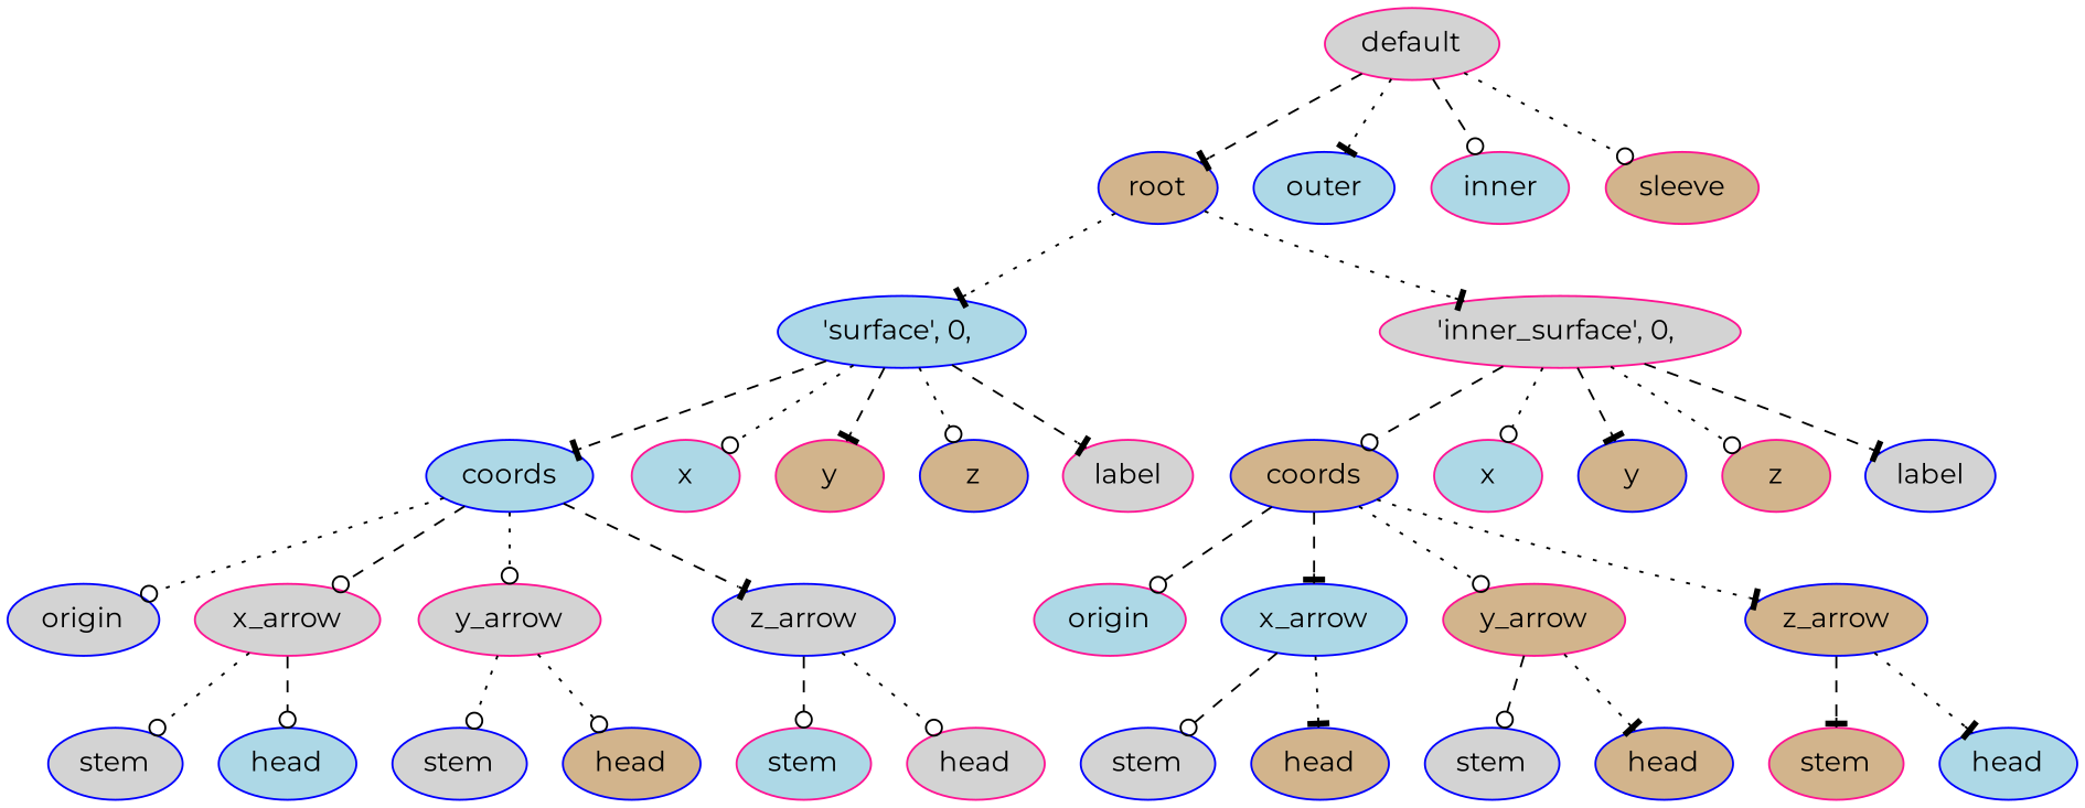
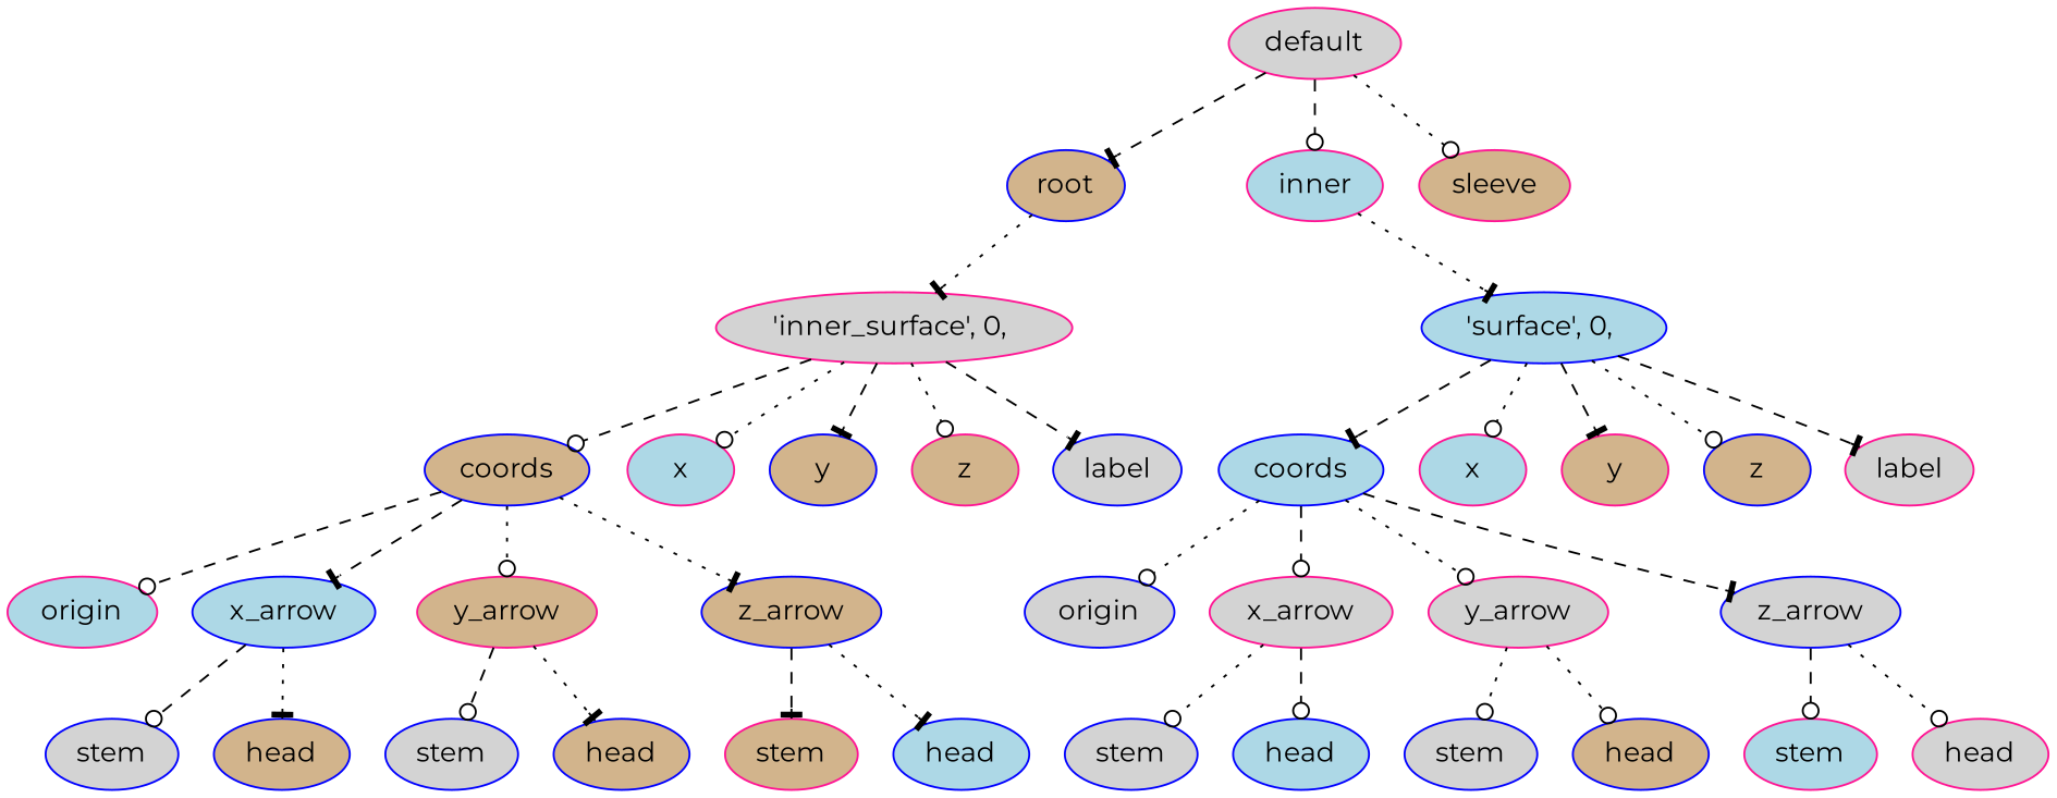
  digraph {
    fontname=Montserrat
    node [color=blue fillcolor=tan fontname=Montserrat style=filled]
    edge [arrowhead=odot fontname=Montserrat style=dotted]
    n1 [label=root]
    n2 [fillcolor=lightblue label="'surface',\ 0,\ "]
    n3 [color=deeppink fillcolor=lightgrey label="'inner_surface',\ 0,\ "]
    n4 [color=deeppink fillcolor=lightgrey label=default]
-   n5 [fillcolor=lightblue label=outer]
    n6 [color=deeppink fillcolor=lightblue label=inner]
    n7 [color=deeppink label=sleeve]
    n8 [fillcolor=lightblue label=coords]
    n9 [color=deeppink fillcolor=lightblue label=x]
    n10 [color=deeppink label=y]
    n11 [label=z]
    n12 [color=deeppink fillcolor=lightgrey label=label]
    n13 [label=coords]
    n14 [color=deeppink fillcolor=lightblue label=x]
    n15 [label=y]
    n16 [color=deeppink label=z]
    n17 [fillcolor=lightgrey label=label]
    n18 [fillcolor=lightgrey label=origin]
    n19 [color=deeppink fillcolor=lightgrey label=x_arrow]
    n20 [color=deeppink fillcolor=lightgrey label=y_arrow]
    n21 [fillcolor=lightgrey label=z_arrow]
    n22 [fillcolor=lightgrey label=stem]
    n23 [fillcolor=lightblue label=head]
    n24 [fillcolor=lightgrey label=stem]
    n25 [label=head]
    n26 [color=deeppink fillcolor=lightblue label=stem]
    n27 [color=deeppink fillcolor=lightgrey label=head]
    n28 [color=deeppink fillcolor=lightblue label=origin]
    n29 [fillcolor=lightblue label=x_arrow]
    n30 [color=deeppink label=y_arrow]
    n31 [label=z_arrow]
    n32 [fillcolor=lightgrey label=stem]
    n33 [label=head]
    n34 [fillcolor=lightgrey label=stem]
    n35 [label=head]
    n36 [color=deeppink label=stem]
    n37 [fillcolor=lightblue label=head]
-   n1 -> n2 [arrowhead=tee]
+   n6 -> n2 [arrowhead=tee]
    n1 -> n3 [arrowhead=tee]
    n2 -> n8 [arrowhead=tee style=dashed]
    n2 -> n9
    n2 -> n10 [arrowhead=tee style=dashed]
    n2 -> n11
    n2 -> n12 [arrowhead=tee style=dashed]
    n3 -> n13 [style=dashed]
    n3 -> n14
    n3 -> n15 [arrowhead=tee style=dashed]
    n3 -> n16
    n3 -> n17 [arrowhead=tee style=dashed]
    n4 -> n1 [arrowhead=tee style=dashed]
-   n4 -> n5 [arrowhead=tee]
    n4 -> n6 [style=dashed]
    n4 -> n7
    n8 -> n18
    n8 -> n19 [style=dashed]
    n8 -> n20
    n8 -> n21 [arrowhead=tee style=dashed]
    n13 -> n28 [style=dashed]
    n13 -> n29 [arrowhead=tee style=dashed]
    n13 -> n30
    n13 -> n31 [arrowhead=tee]
    n19 -> n22
    n19 -> n23 [style=dashed]
    n20 -> n24
    n20 -> n25
    n21 -> n26 [style=dashed]
    n21 -> n27
    n29 -> n32 [style=dashed]
    n29 -> n33 [arrowhead=tee]
    n30 -> n34 [style=dashed]
    n30 -> n35 [arrowhead=tee]
    n31 -> n36 [arrowhead=tee style=dashed]
    n31 -> n37 [arrowhead=tee]
  }
